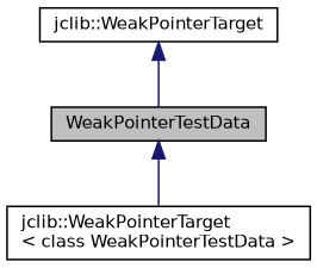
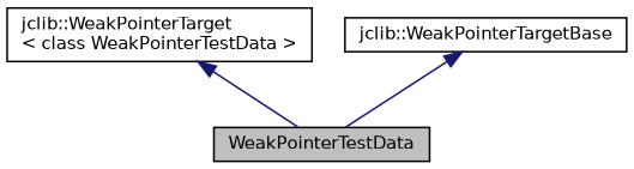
  digraph {
    node [color=black fillcolor=white fontname=Helvetica fontsize=10 shape=record style=filled]
    edge [color=midnightblue dir=back fontname=Helvetica fontsize=10 labelfontname=Helvetica labelfontsize=10 style=solid]
    n1 [fillcolor=grey75 fontcolor=black height=0.2 label=WeakPointerTestData width=0.4]
    n2 [height=0.2 label="jclib::WeakPointerTarget\l\< class WeakPointerTestData \>" width=0.4]
-   n3 [height=0.2 label="jclib::WeakPointerTarget" width=0.4]
-   n1 -> n2
+   n3 [height=0.2 label="jclib::WeakPointerTargetBase" width=0.4]
+   n2 -> n1
    n3 -> n1
  }
